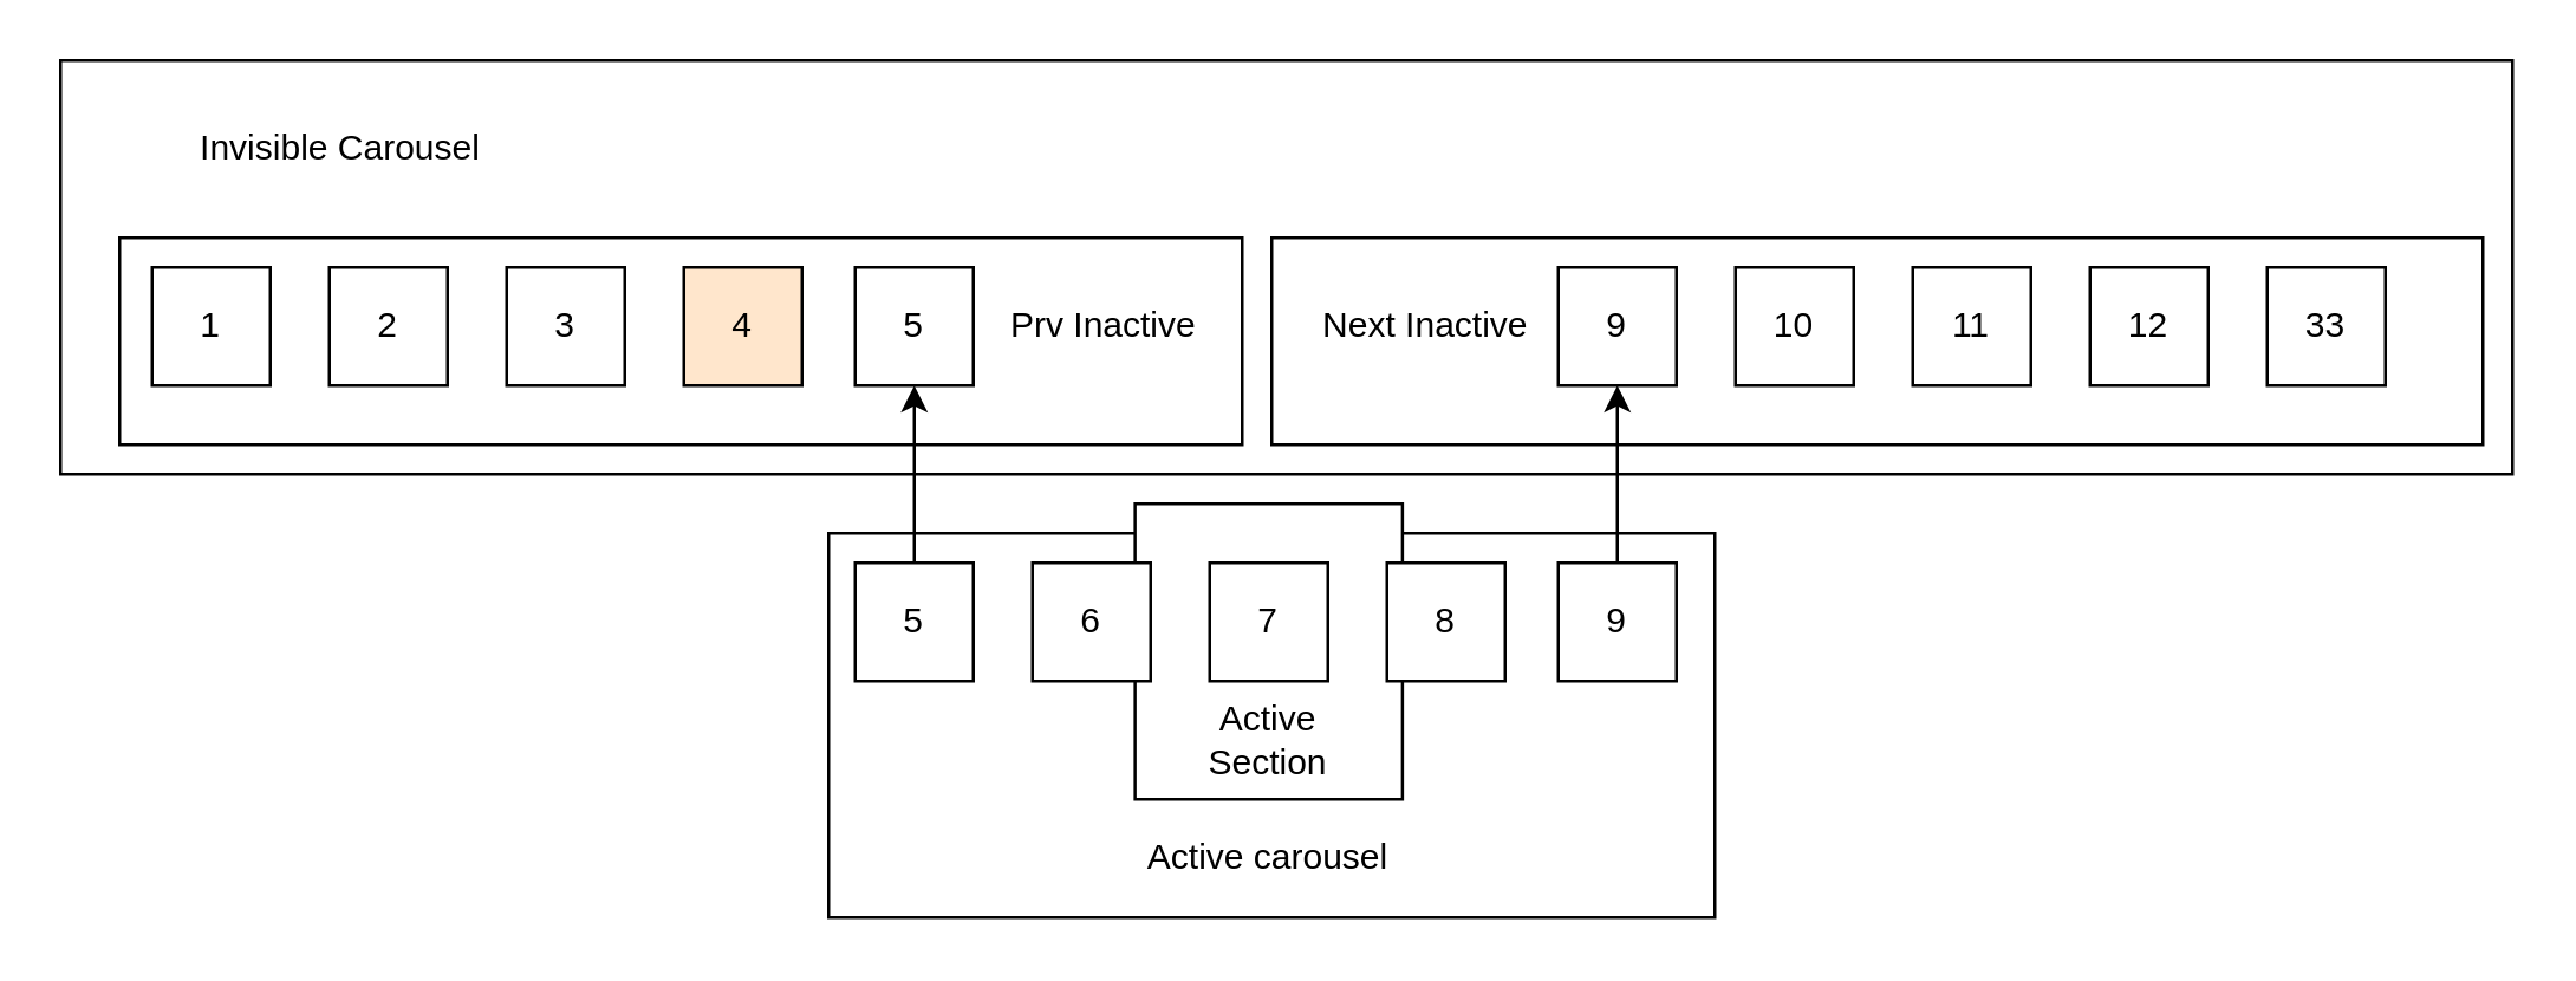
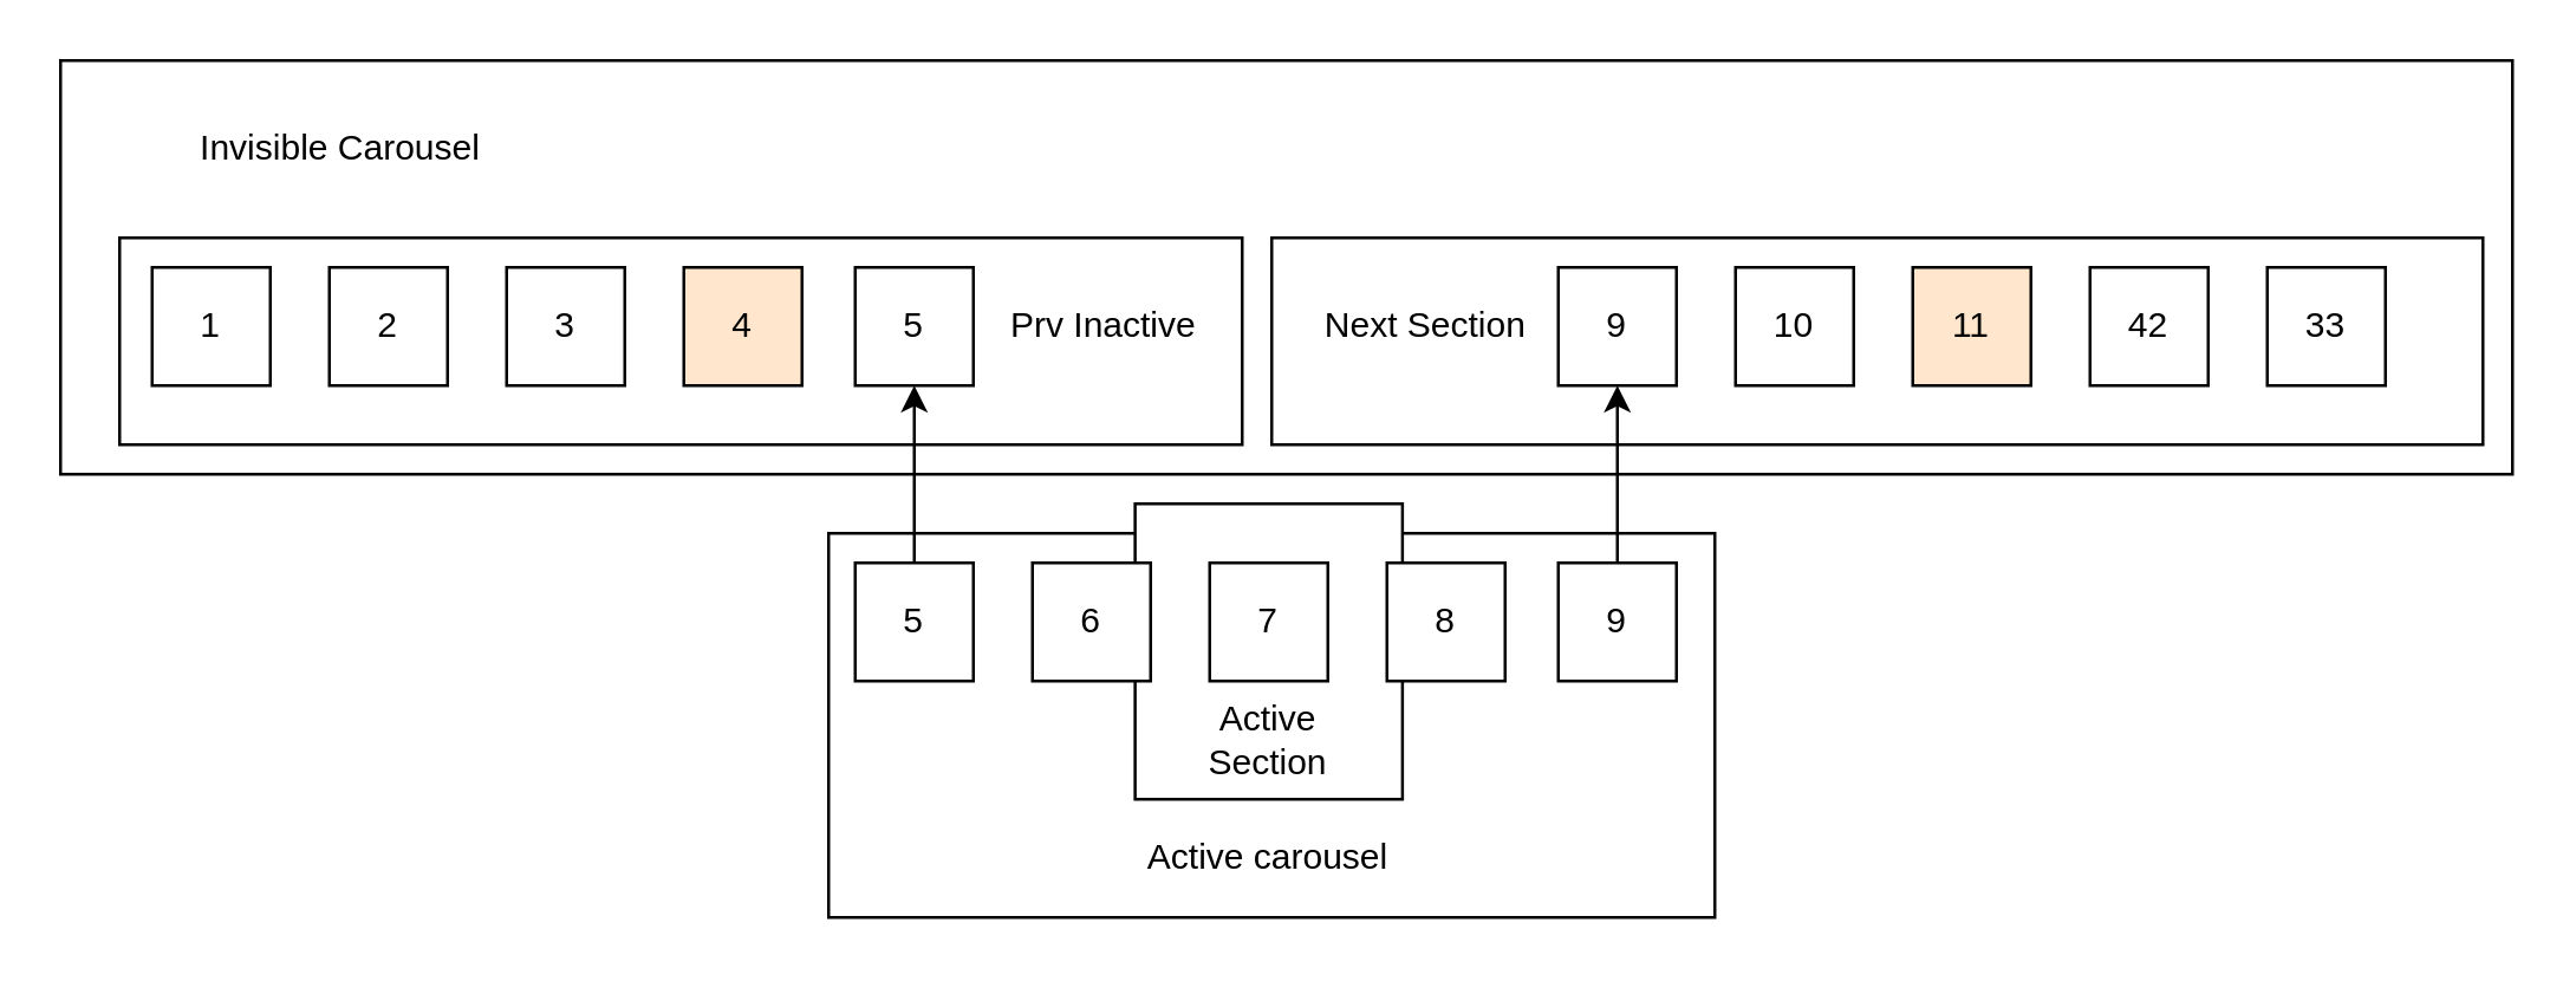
  <mxCell id="0" />
  <mxCell id="1" parent="0" />
  <mxCell id="2" value="" style="rounded=0;whiteSpace=wrap;html=1;" vertex="1" parent="1"><mxGeometry x="20" y="20" width="830" height="140" as="geometry" /></mxCell>
  <mxCell id="3" value="" style="rounded=0;whiteSpace=wrap;html=1;" vertex="1" parent="1"><mxGeometry x="280" y="180" width="300" height="130" as="geometry" /></mxCell>
  <mxCell id="4" value="" style="rounded=0;whiteSpace=wrap;html=1;" vertex="1" parent="1"><mxGeometry x="383.75" y="170" width="90.5" height="100" as="geometry" /></mxCell>
  <mxCell id="5" value="" style="rounded=0;whiteSpace=wrap;html=1;" vertex="1" parent="1"><mxGeometry x="430" y="80" width="410" height="70" as="geometry" /></mxCell>
  <mxCell id="6" value="" style="rounded=0;whiteSpace=wrap;html=1;" vertex="1" parent="1"><mxGeometry x="40" y="80" width="380" height="70" as="geometry" /></mxCell>
  <mxCell id="7" value="1" style="whiteSpace=wrap;html=1;aspect=fixed;" vertex="1" parent="1"><mxGeometry x="51" y="90" width="40" height="40" as="geometry" /></mxCell>
  <mxCell id="8" value="2" style="whiteSpace=wrap;html=1;aspect=fixed;" vertex="1" parent="1"><mxGeometry x="111" y="90" width="40" height="40" as="geometry" /></mxCell>
  <mxCell id="9" value="3" style="whiteSpace=wrap;html=1;aspect=fixed;" vertex="1" parent="1"><mxGeometry x="171" y="90" width="40" height="40" as="geometry" /></mxCell>
  <mxCell id="10" value="4" style="whiteSpace=wrap;html=1;aspect=fixed;fillColor=#ffe6cc;" vertex="1" parent="1"><mxGeometry x="231" y="90" width="40" height="40" as="geometry" /></mxCell>
  <mxCell id="11" value="5" style="whiteSpace=wrap;html=1;aspect=fixed;" vertex="1" parent="1"><mxGeometry x="289" y="90" width="40" height="40" as="geometry" /></mxCell>
  <mxCell id="12" style="edgeStyle=orthogonalEdgeStyle;rounded=0;orthogonalLoop=1;jettySize=auto;html=1;exitX=0.5;exitY=0;exitDx=0;exitDy=0;entryX=0.5;entryY=1;entryDx=0;entryDy=0;" edge="1" parent="1" source="13" target="11"><mxGeometry relative="1" as="geometry" /></mxCell>
  <mxCell id="13" value="5" style="whiteSpace=wrap;html=1;aspect=fixed;" vertex="1" parent="1"><mxGeometry x="289" y="190" width="40" height="40" as="geometry" /></mxCell>
  <mxCell id="14" value="6" style="whiteSpace=wrap;html=1;aspect=fixed;" vertex="1" parent="1"><mxGeometry x="349" y="190" width="40" height="40" as="geometry" /></mxCell>
  <mxCell id="15" value="7" style="whiteSpace=wrap;html=1;aspect=fixed;" vertex="1" parent="1"><mxGeometry x="409" y="190" width="40" height="40" as="geometry" /></mxCell>
  <mxCell id="16" value="8" style="whiteSpace=wrap;html=1;aspect=fixed;" vertex="1" parent="1"><mxGeometry x="469" y="190" width="40" height="40" as="geometry" /></mxCell>
  <mxCell id="17" style="edgeStyle=orthogonalEdgeStyle;rounded=0;orthogonalLoop=1;jettySize=auto;html=1;exitX=0.5;exitY=0;exitDx=0;exitDy=0;entryX=0.5;entryY=1;entryDx=0;entryDy=0;" edge="1" parent="1" source="18" target="23"><mxGeometry relative="1" as="geometry" /></mxCell>
  <mxCell id="18" value="9" style="whiteSpace=wrap;html=1;aspect=fixed;" vertex="1" parent="1"><mxGeometry x="527" y="190" width="40" height="40" as="geometry" /></mxCell>
  <mxCell id="19" value="10" style="whiteSpace=wrap;html=1;aspect=fixed;" vertex="1" parent="1"><mxGeometry x="587" y="90" width="40" height="40" as="geometry" /></mxCell>
- <mxCell id="20" value="11" style="whiteSpace=wrap;html=1;aspect=fixed;" vertex="1" parent="1"><mxGeometry x="647" y="90" width="40" height="40" as="geometry" /></mxCell>
- <mxCell id="21" value="12" style="whiteSpace=wrap;html=1;aspect=fixed;" vertex="1" parent="1"><mxGeometry x="707" y="90" width="40" height="40" as="geometry" /></mxCell>
+ <mxCell id="20" value="11" style="whiteSpace=wrap;html=1;aspect=fixed;fillColor=#ffe6cc;" vertex="1" parent="1"><mxGeometry x="647" y="90" width="40" height="40" as="geometry" /></mxCell>
+ <mxCell id="21" value="42" style="whiteSpace=wrap;html=1;aspect=fixed;" vertex="1" parent="1"><mxGeometry x="707" y="90" width="40" height="40" as="geometry" /></mxCell>
  <mxCell id="22" value="33" style="whiteSpace=wrap;html=1;aspect=fixed;" vertex="1" parent="1"><mxGeometry x="767" y="90" width="40" height="40" as="geometry" /></mxCell>
  <mxCell id="23" value="9" style="whiteSpace=wrap;html=1;aspect=fixed;" vertex="1" parent="1"><mxGeometry x="527" y="90" width="40" height="40" as="geometry" /></mxCell>
  <mxCell id="24" value="Active carousel" style="text;html=1;strokeColor=none;fillColor=none;align=center;verticalAlign=middle;whiteSpace=wrap;rounded=0;" vertex="1" parent="1"><mxGeometry x="334" y="270" width="190" height="40" as="geometry" /></mxCell>
  <mxCell id="25" value="Prv Inactive&amp;nbsp;" style="text;html=1;strokeColor=none;fillColor=none;align=center;verticalAlign=middle;whiteSpace=wrap;rounded=0;" vertex="1" parent="1"><mxGeometry x="330" y="90" width="90" height="40" as="geometry" /></mxCell>
- <mxCell id="26" value="Next Inactive&amp;nbsp;" style="text;html=1;strokeColor=none;fillColor=none;align=center;verticalAlign=middle;whiteSpace=wrap;rounded=0;" vertex="1" parent="1"><mxGeometry x="439" y="90" width="90" height="40" as="geometry" /></mxCell>
+ <mxCell id="26" value="Next Section&amp;nbsp;" style="text;html=1;strokeColor=none;fillColor=none;align=center;verticalAlign=middle;whiteSpace=wrap;rounded=0;" vertex="1" parent="1"><mxGeometry x="439" y="90" width="90" height="40" as="geometry" /></mxCell>
  <mxCell id="27" value="Active Section" style="text;html=1;strokeColor=none;fillColor=none;align=center;verticalAlign=middle;whiteSpace=wrap;rounded=0;" vertex="1" parent="1"><mxGeometry x="409" y="240" width="40" height="20" as="geometry" /></mxCell>
  <mxCell id="28" value="Invisible Carousel" style="text;html=1;strokeColor=none;fillColor=none;align=center;verticalAlign=middle;whiteSpace=wrap;rounded=0;" vertex="1" parent="1"><mxGeometry x="40" y="40" width="150" height="20" as="geometry" /></mxCell>
